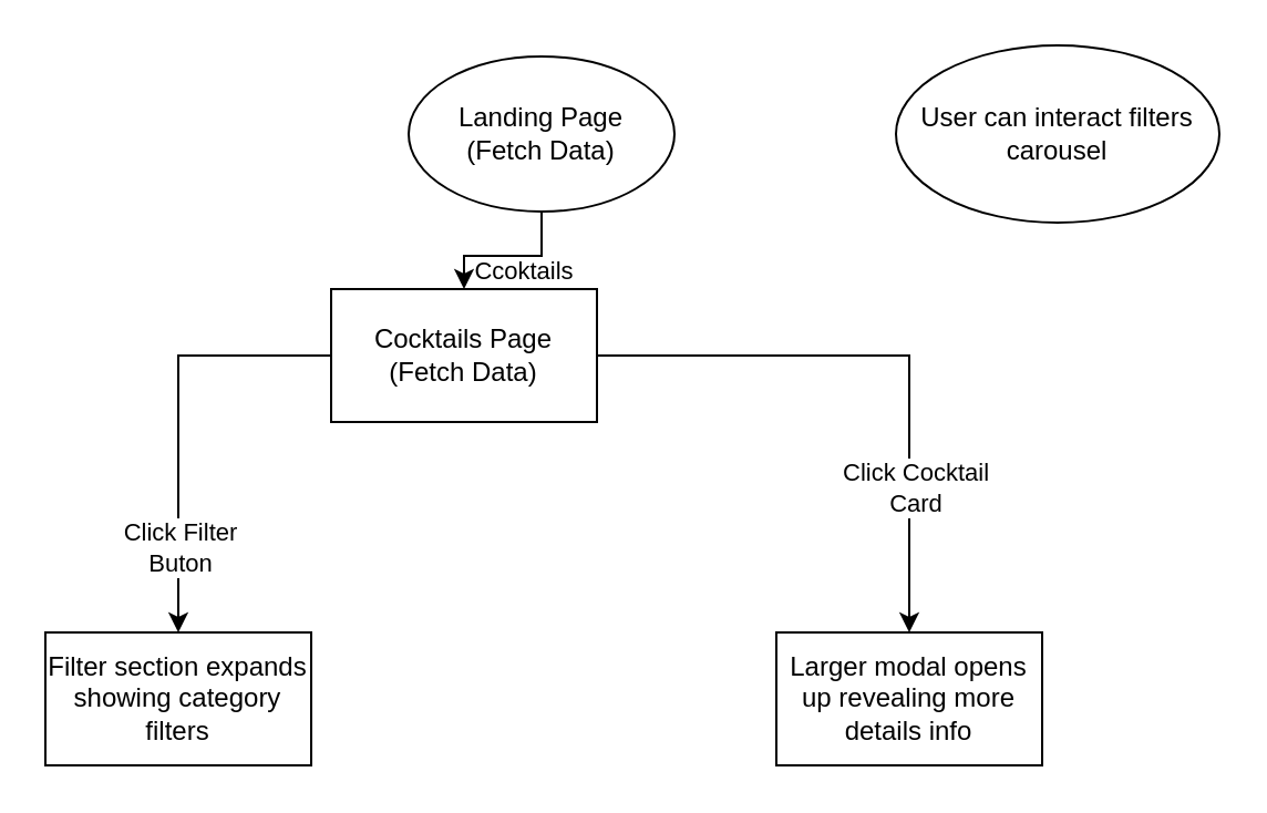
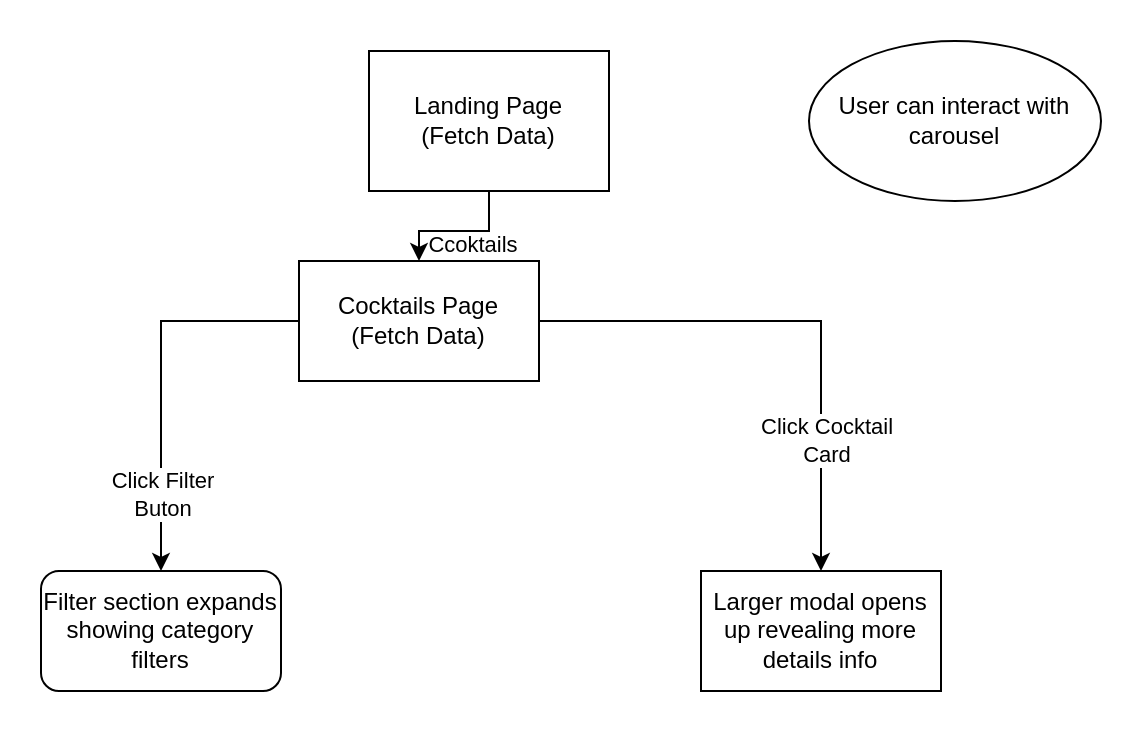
  <mxCell id="0" />
  <mxCell id="1" parent="0" />
  <mxCell id="2" value="" style="edgeStyle=orthogonalEdgeStyle;rounded=0;orthogonalLoop=1;jettySize=auto;html=1;" edge="1" parent="1" source="4" target="10"><mxGeometry relative="1" as="geometry" /></mxCell>
  <mxCell id="3" value="Ccoktails" style="edgeLabel;html=1;align=center;verticalAlign=middle;resizable=0;points=[];" vertex="1" connectable="0" parent="2"><mxGeometry x="-0.183" y="1" relative="1" as="geometry"><mxPoint y="5" as="offset" /></mxGeometry></mxCell>
- <mxCell id="4" value="Landing Page&lt;br&gt;(Fetch Data)" style="ellipse;whiteSpace=wrap;html=1;" vertex="1" parent="1"><mxGeometry x="184" y="25" width="120" height="70" as="geometry" /></mxCell>
- <mxCell id="5" value="User can interact filters carousel" style="ellipse;whiteSpace=wrap;html=1;rounded=0;" vertex="1" parent="1"><mxGeometry x="404" y="20" width="146" height="80" as="geometry" /></mxCell>
+ <mxCell id="4" value="Landing Page&lt;br&gt;(Fetch Data)" style="rounded=0;whiteSpace=wrap;html=1;" vertex="1" parent="1"><mxGeometry x="184" y="25" width="120" height="70" as="geometry" /></mxCell>
+ <mxCell id="5" value="User can interact with carousel" style="ellipse;whiteSpace=wrap;html=1;rounded=0;" vertex="1" parent="1"><mxGeometry x="404" y="20" width="146" height="80" as="geometry" /></mxCell>
  <mxCell id="6" value="" style="edgeStyle=orthogonalEdgeStyle;rounded=0;orthogonalLoop=1;jettySize=auto;html=1;" edge="1" parent="1" source="10" target="11"><mxGeometry relative="1" as="geometry" /></mxCell>
  <mxCell id="7" value="Click Filter&lt;br&gt;Buton" style="edgeLabel;html=1;align=center;verticalAlign=middle;resizable=0;points=[];" vertex="1" connectable="0" parent="6"><mxGeometry x="0.599" y="4" relative="1" as="geometry"><mxPoint x="-4" as="offset" /></mxGeometry></mxCell>
  <mxCell id="8" value="" style="edgeStyle=orthogonalEdgeStyle;rounded=0;orthogonalLoop=1;jettySize=auto;html=1;" edge="1" parent="1" source="10" target="12"><mxGeometry relative="1" as="geometry" /></mxCell>
  <mxCell id="9" value="Click Cocktail&lt;br&gt;Card" style="edgeLabel;html=1;align=center;verticalAlign=middle;resizable=0;points=[];" vertex="1" connectable="0" parent="8"><mxGeometry x="0.503" y="2" relative="1" as="geometry"><mxPoint as="offset" /></mxGeometry></mxCell>
  <mxCell id="10" value="Cocktails Page&lt;br&gt;(Fetch Data)" style="whiteSpace=wrap;html=1;rounded=0;" vertex="1" parent="1"><mxGeometry x="149" y="130" width="120" height="60" as="geometry" /></mxCell>
- <mxCell id="11" value="Filter section expands showing category filters" style="whiteSpace=wrap;html=1;rounded=0;" vertex="1" parent="1"><mxGeometry x="20" y="285" width="120" height="60" as="geometry" /></mxCell>
+ <mxCell id="11" value="Filter section expands showing category filters" style="whiteSpace=wrap;html=1;rounded=1;" vertex="1" parent="1"><mxGeometry x="20" y="285" width="120" height="60" as="geometry" /></mxCell>
  <mxCell id="12" value="Larger modal opens up revealing more details info" style="whiteSpace=wrap;html=1;rounded=0;" vertex="1" parent="1"><mxGeometry x="350" y="285" width="120" height="60" as="geometry" /></mxCell>
